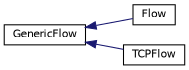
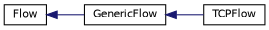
  digraph {
    rankdir=LR
    node [color=black fillcolor=white fontname=Helvetica fontsize=10 shape=record style=filled]
    edge [color=midnightblue dir=back fontname=Helvetica fontsize=10 labelfontname=Helvetica labelfontsize=10 style=solid]
    n1 [height=0.2 label=Flow width=0.4]
    n2 [height=0.2 label=GenericFlow width=0.4]
    n3 [height=0.2 label=TCPFlow width=0.4]
-   n2 -> n1
+   n1 -> n2
    n2 -> n3
  }
